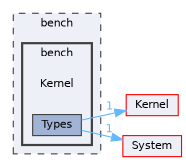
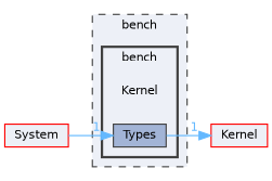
  digraph {
    compound=true
    rankdir=LR
    node [fontname=Helvetica fontsize=10 shape=box color=red fillcolor="#edf0f7" style=filled]
    edge [color=steelblue1 fontcolor=steelblue1 fontname=Helvetica fontsize=10 headlabel=1 labeldistance=1.5 labelfontname=Helvetica labelfontsize=10]
    n1 [height=0.2 label=Kernel shape=plaintext width=0.4 color="" fillcolor="" style=""]
    n2 [color=grey25 fillcolor="#a2b4d6" height=0.2 label=Types width=0.4]
    n3 [height=0.2 label=Kernel width=0.4]
    n4 [height=0.2 label=System width=0.4]
    subgraph cluster_1 {
      bgcolor="#edf0f7"
      fontname=Helvetica
      fontsize=10
      label=bench
      pencolor=grey25
      style="filled,dashed"
      subgraph cluster_2 {
        bgcolor="#edf0f7"
        fontname=Helvetica
        fontsize=10
        pencolor=grey25
        style="filled,bold"
        n1
        n2
      }
    }
    n2 -> n3
-   n2 -> n4
+   n4 -> n2
  }
